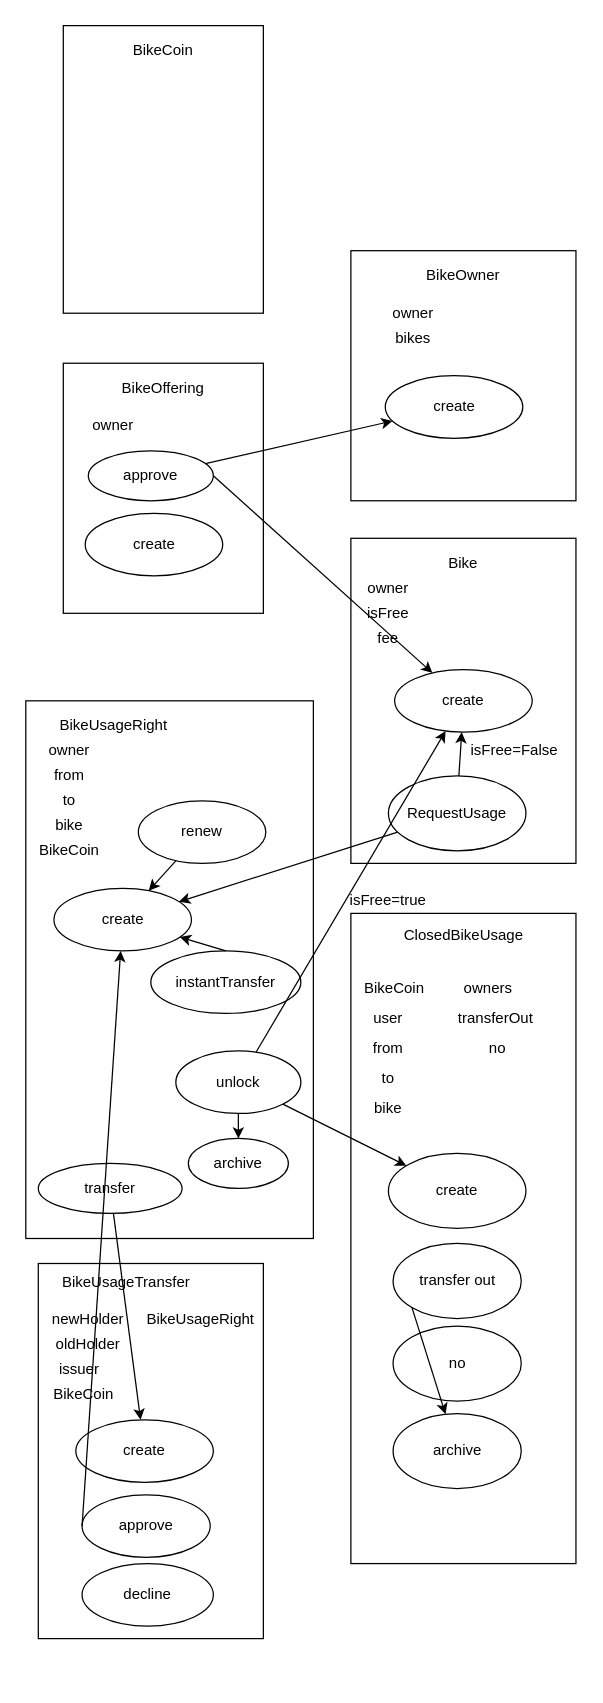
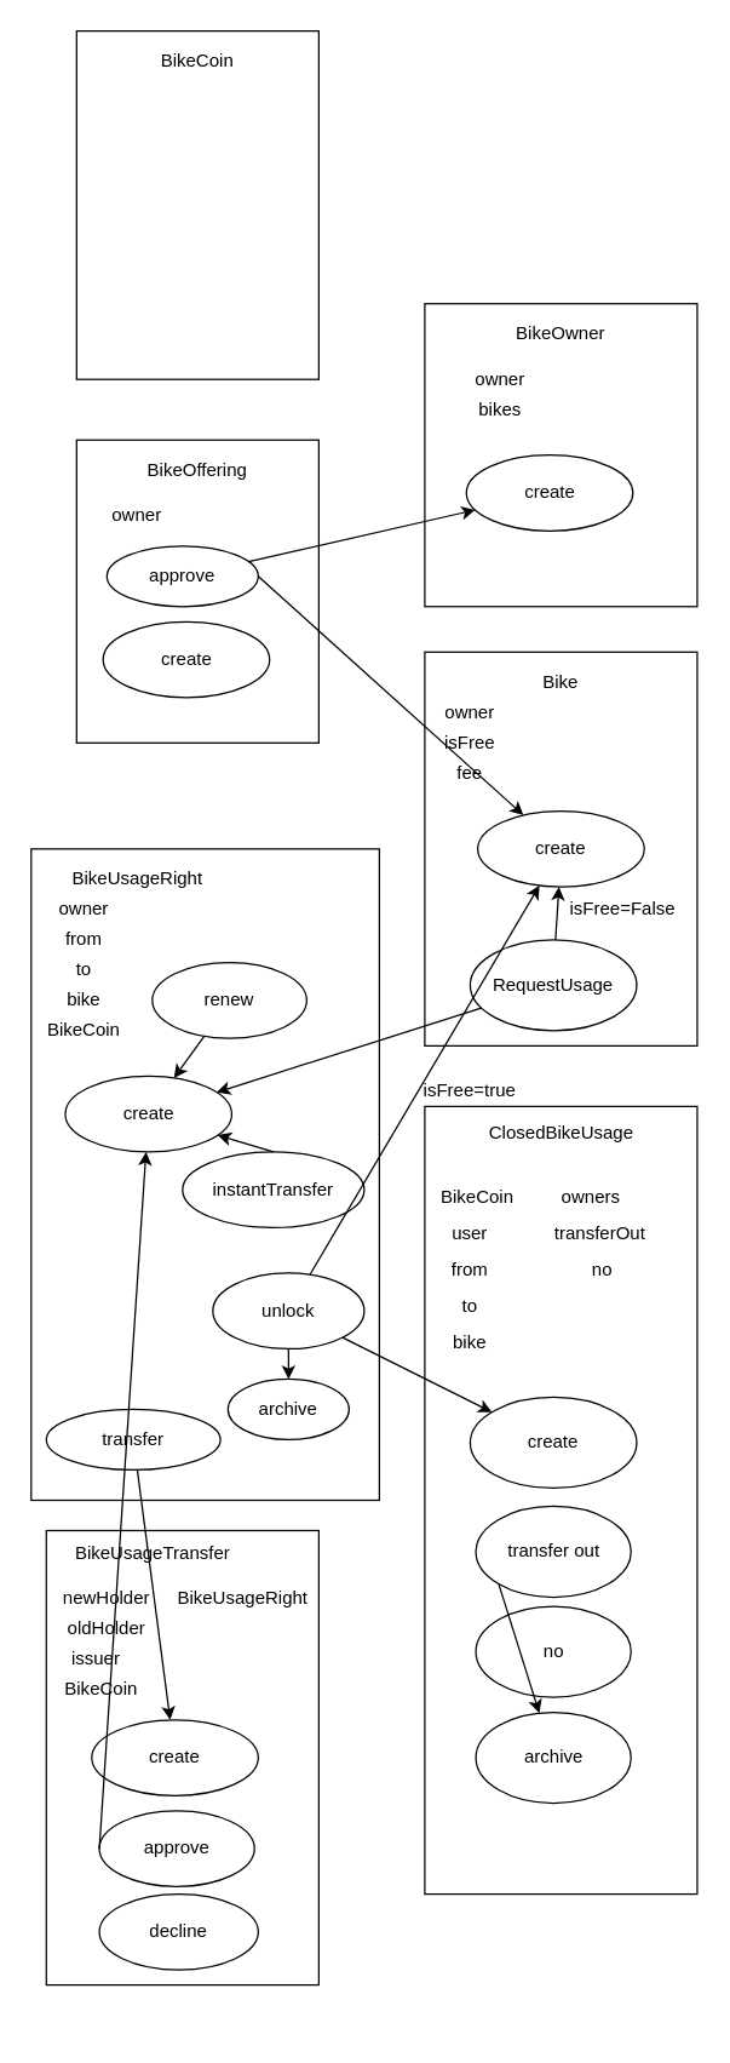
  <mxCell id="0" />
  <mxCell id="1" parent="0" />
  <mxCell id="2" value="" style="rounded=0;whiteSpace=wrap;html=1;" vertex="1" parent="1"><mxGeometry x="20" y="560" width="230" height="430" as="geometry" /></mxCell>
  <mxCell id="3" value="BikeUsageRight" style="text;html=1;strokeColor=none;fillColor=none;align=center;verticalAlign=middle;whiteSpace=wrap;rounded=0;" vertex="1" parent="1"><mxGeometry x="42.5" y="570" width="95" height="20" as="geometry" /></mxCell>
  <mxCell id="4" value="create" style="ellipse;whiteSpace=wrap;html=1;" vertex="1" parent="1"><mxGeometry x="42.5" y="710" width="110" height="50" as="geometry" /></mxCell>
  <mxCell id="5" value="owner" style="text;html=1;strokeColor=none;fillColor=none;align=center;verticalAlign=middle;whiteSpace=wrap;rounded=0;" vertex="1" parent="1"><mxGeometry x="35" y="590" width="40" height="20" as="geometry" /></mxCell>
  <mxCell id="6" value="transfer" style="ellipse;whiteSpace=wrap;html=1;" vertex="1" parent="1"><mxGeometry x="30" y="930" width="115" height="40" as="geometry" /></mxCell>
  <mxCell id="7" value="" style="group" vertex="1" connectable="0" parent="1"><mxGeometry x="50" y="290" width="160" height="200" as="geometry" /></mxCell>
  <mxCell id="8" value="" style="rounded=0;whiteSpace=wrap;html=1;" vertex="1" parent="7"><mxGeometry width="160" height="200" as="geometry" /></mxCell>
  <mxCell id="9" value="BikeOffering" style="text;html=1;strokeColor=none;fillColor=none;align=center;verticalAlign=middle;whiteSpace=wrap;rounded=0;" vertex="1" parent="7"><mxGeometry x="40" y="10" width="80" height="20" as="geometry" /></mxCell>
  <mxCell id="10" value="owner" style="text;html=1;strokeColor=none;fillColor=none;align=center;verticalAlign=middle;whiteSpace=wrap;rounded=0;" vertex="1" parent="7"><mxGeometry x="20" y="40" width="40" height="20" as="geometry" /></mxCell>
  <mxCell id="11" value="approve" style="ellipse;whiteSpace=wrap;html=1;" vertex="1" parent="7"><mxGeometry x="20" y="70" width="100" height="40" as="geometry" /></mxCell>
  <mxCell id="12" value="create" style="ellipse;whiteSpace=wrap;html=1;" vertex="1" parent="7"><mxGeometry x="17.5" y="120" width="110" height="50" as="geometry" /></mxCell>
  <mxCell id="13" value="" style="group" vertex="1" connectable="0" parent="1"><mxGeometry x="280" y="200" width="180" height="200" as="geometry" /></mxCell>
  <mxCell id="14" value="" style="rounded=0;whiteSpace=wrap;html=1;" vertex="1" parent="13"><mxGeometry width="180" height="200" as="geometry" /></mxCell>
  <mxCell id="15" value="BikeOwner" style="text;html=1;strokeColor=none;fillColor=none;align=center;verticalAlign=middle;whiteSpace=wrap;rounded=0;" vertex="1" parent="13"><mxGeometry x="60" y="10" width="60" height="20" as="geometry" /></mxCell>
  <mxCell id="16" value="owner" style="text;html=1;strokeColor=none;fillColor=none;align=center;verticalAlign=middle;whiteSpace=wrap;rounded=0;" vertex="1" parent="13"><mxGeometry x="30" y="40" width="40" height="20" as="geometry" /></mxCell>
  <mxCell id="17" value="bikes" style="text;html=1;strokeColor=none;fillColor=none;align=center;verticalAlign=middle;whiteSpace=wrap;rounded=0;" vertex="1" parent="13"><mxGeometry x="30" y="60" width="40" height="20" as="geometry" /></mxCell>
  <mxCell id="18" value="create" style="ellipse;whiteSpace=wrap;html=1;" vertex="1" parent="13"><mxGeometry x="27.5" y="100" width="110" height="50" as="geometry" /></mxCell>
  <mxCell id="19" value="" style="endArrow=classic;html=1;" edge="1" parent="1" source="11" target="18"><mxGeometry width="50" height="50" relative="1" as="geometry"><mxPoint x="160" y="610" as="sourcePoint" /><mxPoint x="210" y="560" as="targetPoint" /></mxGeometry></mxCell>
  <mxCell id="20" value="" style="rounded=0;whiteSpace=wrap;html=1;" vertex="1" parent="1"><mxGeometry x="280" y="430" width="180" height="260" as="geometry" /></mxCell>
  <mxCell id="21" value="Bike" style="text;html=1;strokeColor=none;fillColor=none;align=center;verticalAlign=middle;whiteSpace=wrap;rounded=0;" vertex="1" parent="1"><mxGeometry x="350" y="440" width="40" height="20" as="geometry" /></mxCell>
  <mxCell id="22" value="owner" style="text;html=1;strokeColor=none;fillColor=none;align=center;verticalAlign=middle;whiteSpace=wrap;rounded=0;" vertex="1" parent="1"><mxGeometry x="290" y="460" width="40" height="20" as="geometry" /></mxCell>
  <mxCell id="23" value="RequestUsage" style="ellipse;whiteSpace=wrap;html=1;" vertex="1" parent="1"><mxGeometry x="310" y="620" width="110" height="60" as="geometry" /></mxCell>
  <mxCell id="24" value="create" style="ellipse;whiteSpace=wrap;html=1;" vertex="1" parent="1"><mxGeometry x="315" y="535" width="110" height="50" as="geometry" /></mxCell>
  <mxCell id="25" value="" style="group" vertex="1" connectable="0" parent="1"><mxGeometry x="280" y="730" width="180" height="520" as="geometry" /></mxCell>
  <mxCell id="26" value="" style="rounded=0;whiteSpace=wrap;html=1;" vertex="1" parent="25"><mxGeometry width="180" height="520" as="geometry" /></mxCell>
  <mxCell id="27" value="ClosedBikeUsage" style="text;html=1;strokeColor=none;fillColor=none;align=center;verticalAlign=middle;whiteSpace=wrap;rounded=0;" vertex="1" parent="25"><mxGeometry x="37.5" y="6" width="105" height="24" as="geometry" /></mxCell>
  <mxCell id="28" value="transfer out" style="ellipse;whiteSpace=wrap;html=1;" vertex="1" parent="25"><mxGeometry x="33.75" y="264" width="102.5" height="60" as="geometry" /></mxCell>
  <mxCell id="29" value="create" style="ellipse;whiteSpace=wrap;html=1;" vertex="1" parent="25"><mxGeometry x="30" y="192" width="110" height="60" as="geometry" /></mxCell>
  <mxCell id="30" value="BikeCoin" style="text;html=1;strokeColor=none;fillColor=none;align=center;verticalAlign=middle;whiteSpace=wrap;rounded=0;" vertex="1" parent="25"><mxGeometry x="10" y="48" width="50" height="24" as="geometry" /></mxCell>
  <mxCell id="31" value="user" style="text;html=1;strokeColor=none;fillColor=none;align=center;verticalAlign=middle;whiteSpace=wrap;rounded=0;" vertex="1" parent="25"><mxGeometry x="10" y="72" width="40" height="24" as="geometry" /></mxCell>
  <mxCell id="32" value="from" style="text;html=1;strokeColor=none;fillColor=none;align=center;verticalAlign=middle;whiteSpace=wrap;rounded=0;" vertex="1" parent="25"><mxGeometry x="10" y="96" width="40" height="24" as="geometry" /></mxCell>
  <mxCell id="33" value="to" style="text;html=1;strokeColor=none;fillColor=none;align=center;verticalAlign=middle;whiteSpace=wrap;rounded=0;" vertex="1" parent="25"><mxGeometry x="10" y="120" width="40" height="24" as="geometry" /></mxCell>
  <mxCell id="34" value="bike" style="text;html=1;strokeColor=none;fillColor=none;align=center;verticalAlign=middle;whiteSpace=wrap;rounded=0;" vertex="1" parent="25"><mxGeometry x="10" y="144" width="40" height="24" as="geometry" /></mxCell>
  <mxCell id="35" value="owners" style="text;html=1;strokeColor=none;fillColor=none;align=center;verticalAlign=middle;whiteSpace=wrap;rounded=0;" vertex="1" parent="25"><mxGeometry x="90" y="48" width="40" height="24" as="geometry" /></mxCell>
  <mxCell id="36" value="transferOut" style="text;html=1;strokeColor=none;fillColor=none;align=center;verticalAlign=middle;whiteSpace=wrap;rounded=0;" vertex="1" parent="25"><mxGeometry x="96.25" y="72" width="40" height="24" as="geometry" /></mxCell>
  <mxCell id="37" value="no" style="text;html=1;strokeColor=none;fillColor=none;align=center;verticalAlign=middle;whiteSpace=wrap;rounded=0;" vertex="1" parent="25"><mxGeometry x="85" y="96" width="65" height="24" as="geometry" /></mxCell>
  <mxCell id="38" value="no" style="ellipse;whiteSpace=wrap;html=1;" vertex="1" parent="25"><mxGeometry x="33.75" y="330" width="102.5" height="60" as="geometry" /></mxCell>
  <mxCell id="39" value="archive" style="ellipse;whiteSpace=wrap;html=1;" vertex="1" parent="25"><mxGeometry x="33.75" y="400" width="102.5" height="60" as="geometry" /></mxCell>
  <mxCell id="40" value="" style="endArrow=classic;html=1;exitX=0;exitY=1;exitDx=0;exitDy=0;" edge="1" parent="25" source="28" target="39"><mxGeometry width="50" height="50" relative="1" as="geometry"><mxPoint x="-60" y="220" as="sourcePoint" /><mxPoint x="-10" y="170" as="targetPoint" /></mxGeometry></mxCell>
  <mxCell id="41" value="" style="endArrow=classic;html=1;" edge="1" parent="1" source="23" target="4"><mxGeometry width="50" height="50" relative="1" as="geometry"><mxPoint x="160" y="610" as="sourcePoint" /><mxPoint x="210" y="560" as="targetPoint" /></mxGeometry></mxCell>
  <mxCell id="42" value="" style="group" vertex="1" connectable="0" parent="1"><mxGeometry x="30" y="1010" width="200" height="330" as="geometry" /></mxCell>
  <mxCell id="43" value="" style="group" vertex="1" connectable="0" parent="42"><mxGeometry width="200" height="330" as="geometry" /></mxCell>
  <mxCell id="44" value="" style="rounded=0;whiteSpace=wrap;html=1;" vertex="1" parent="43"><mxGeometry width="180" height="300" as="geometry" /></mxCell>
  <mxCell id="45" value="BikeUsageTransfer" style="text;html=1;strokeColor=none;fillColor=none;align=center;verticalAlign=middle;whiteSpace=wrap;rounded=0;" vertex="1" parent="43"><mxGeometry x="17.5" y="5" width="105" height="20" as="geometry" /></mxCell>
  <mxCell id="46" value="approve" style="ellipse;whiteSpace=wrap;html=1;" vertex="1" parent="43"><mxGeometry x="35" y="185" width="102.5" height="50" as="geometry" /></mxCell>
  <mxCell id="47" value="newHolder" style="text;html=1;strokeColor=none;fillColor=none;align=center;verticalAlign=middle;whiteSpace=wrap;rounded=0;" vertex="1" parent="43"><mxGeometry x="20" y="35" width="40" height="20" as="geometry" /></mxCell>
  <mxCell id="48" value="oldHolder" style="text;html=1;strokeColor=none;fillColor=none;align=center;verticalAlign=middle;whiteSpace=wrap;rounded=0;" vertex="1" parent="43"><mxGeometry x="20" y="55" width="40" height="20" as="geometry" /></mxCell>
  <mxCell id="49" value="create" style="ellipse;whiteSpace=wrap;html=1;" vertex="1" parent="43"><mxGeometry x="30" y="125" width="110" height="50" as="geometry" /></mxCell>
  <mxCell id="50" value="issuer" style="text;html=1;strokeColor=none;fillColor=none;align=center;verticalAlign=middle;whiteSpace=wrap;rounded=0;" vertex="1" parent="43"><mxGeometry x="13" y="75" width="40" height="20" as="geometry" /></mxCell>
  <mxCell id="51" value="BikeCoin" style="text;html=1;strokeColor=none;fillColor=none;align=center;verticalAlign=middle;whiteSpace=wrap;rounded=0;" vertex="1" parent="43"><mxGeometry x="13" y="95" width="47" height="20" as="geometry" /></mxCell>
  <mxCell id="52" value="decline" style="ellipse;whiteSpace=wrap;html=1;" vertex="1" parent="43"><mxGeometry x="35" y="240" width="105" height="50" as="geometry" /></mxCell>
  <mxCell id="53" value="BikeUsageRight" style="text;html=1;strokeColor=none;fillColor=none;align=center;verticalAlign=middle;whiteSpace=wrap;rounded=0;" vertex="1" parent="43"><mxGeometry x="80" y="32.5" width="100" height="25" as="geometry" /></mxCell>
  <mxCell id="54" value="instantTransfer" style="ellipse;whiteSpace=wrap;html=1;" vertex="1" parent="1"><mxGeometry x="120" y="760" width="120" height="50" as="geometry" /></mxCell>
  <mxCell id="55" value="" style="endArrow=classic;html=1;" edge="1" parent="1" source="6" target="49"><mxGeometry width="50" height="50" relative="1" as="geometry"><mxPoint x="160" y="610" as="sourcePoint" /><mxPoint x="210" y="560" as="targetPoint" /></mxGeometry></mxCell>
  <mxCell id="56" value="" style="endArrow=classic;html=1;exitX=0;exitY=0.5;exitDx=0;exitDy=0;" edge="1" parent="1" source="46" target="4"><mxGeometry width="50" height="50" relative="1" as="geometry"><mxPoint x="160" y="710" as="sourcePoint" /><mxPoint x="210" y="660" as="targetPoint" /></mxGeometry></mxCell>
  <mxCell id="57" value="" style="endArrow=classic;html=1;exitX=0.5;exitY=0;exitDx=0;exitDy=0;" edge="1" parent="1" source="54" target="4"><mxGeometry width="50" height="50" relative="1" as="geometry"><mxPoint x="210" y="900" as="sourcePoint" /><mxPoint x="260" y="850" as="targetPoint" /></mxGeometry></mxCell>
- <mxCell id="58" value="renew" style="ellipse;whiteSpace=wrap;html=1;" vertex="1" parent="1"><mxGeometry x="110" y="640" width="102" height="50" as="geometry" /></mxCell>
+ <mxCell id="58" value="renew" style="ellipse;whiteSpace=wrap;html=1;" vertex="1" parent="1"><mxGeometry x="100" y="635" width="102" height="50" as="geometry" /></mxCell>
  <mxCell id="59" value="from" style="text;html=1;strokeColor=none;fillColor=none;align=center;verticalAlign=middle;whiteSpace=wrap;rounded=0;" vertex="1" parent="1"><mxGeometry x="35" y="610" width="40" height="20" as="geometry" /></mxCell>
  <mxCell id="60" value="to" style="text;html=1;strokeColor=none;fillColor=none;align=center;verticalAlign=middle;whiteSpace=wrap;rounded=0;" vertex="1" parent="1"><mxGeometry x="35" y="630" width="40" height="20" as="geometry" /></mxCell>
  <mxCell id="61" value="unlock" style="ellipse;whiteSpace=wrap;html=1;" vertex="1" parent="1"><mxGeometry x="140" y="840" width="100" height="50" as="geometry" /></mxCell>
  <mxCell id="62" value="" style="endArrow=classic;html=1;" edge="1" parent="1" source="61" target="29"><mxGeometry width="50" height="50" relative="1" as="geometry"><mxPoint x="210" y="900" as="sourcePoint" /><mxPoint x="260" y="850" as="targetPoint" /></mxGeometry></mxCell>
  <mxCell id="63" value="" style="endArrow=classic;html=1;exitX=1;exitY=0.5;exitDx=0;exitDy=0;" edge="1" parent="1" source="11" target="24"><mxGeometry width="50" height="50" relative="1" as="geometry"><mxPoint x="160" y="610" as="sourcePoint" /><mxPoint x="210" y="560" as="targetPoint" /></mxGeometry></mxCell>
  <mxCell id="64" value="isFree" style="text;html=1;strokeColor=none;fillColor=none;align=center;verticalAlign=middle;whiteSpace=wrap;rounded=0;" vertex="1" parent="1"><mxGeometry x="290" y="480" width="40" height="20" as="geometry" /></mxCell>
  <mxCell id="65" value="" style="endArrow=classic;html=1;" edge="1" parent="1" source="23" target="24"><mxGeometry width="50" height="50" relative="1" as="geometry"><mxPoint x="240" y="750" as="sourcePoint" /><mxPoint x="290" y="700" as="targetPoint" /></mxGeometry></mxCell>
  <mxCell id="66" value="isFree=False" style="text;html=1;strokeColor=none;fillColor=none;align=center;verticalAlign=middle;whiteSpace=wrap;rounded=0;" vertex="1" parent="1"><mxGeometry x="370" y="590" width="82" height="20" as="geometry" /></mxCell>
  <mxCell id="67" value="bike" style="text;html=1;strokeColor=none;fillColor=none;align=center;verticalAlign=middle;whiteSpace=wrap;rounded=0;" vertex="1" parent="1"><mxGeometry x="35" y="650" width="40" height="20" as="geometry" /></mxCell>
  <mxCell id="68" value="fee" style="text;html=1;strokeColor=none;fillColor=none;align=center;verticalAlign=middle;whiteSpace=wrap;rounded=0;" vertex="1" parent="1"><mxGeometry x="290" y="500" width="40" height="20" as="geometry" /></mxCell>
  <mxCell id="69" value="" style="endArrow=classic;html=1;" edge="1" parent="1" source="58" target="4"><mxGeometry width="50" height="50" relative="1" as="geometry"><mxPoint x="240" y="950" as="sourcePoint" /><mxPoint x="290" y="900" as="targetPoint" /></mxGeometry></mxCell>
  <mxCell id="70" value="archive" style="ellipse;whiteSpace=wrap;html=1;" vertex="1" parent="1"><mxGeometry x="150" y="910" width="80" height="40" as="geometry" /></mxCell>
  <mxCell id="71" value="" style="endArrow=classic;html=1;exitX=0.5;exitY=1;exitDx=0;exitDy=0;" edge="1" parent="1" source="61" target="70"><mxGeometry width="50" height="50" relative="1" as="geometry"><mxPoint x="240" y="950" as="sourcePoint" /><mxPoint x="290" y="900" as="targetPoint" /></mxGeometry></mxCell>
  <mxCell id="72" value="BikeCoin" style="text;html=1;strokeColor=none;fillColor=none;align=center;verticalAlign=middle;whiteSpace=wrap;rounded=0;" vertex="1" parent="1"><mxGeometry x="35" y="670" width="40" height="20" as="geometry" /></mxCell>
  <mxCell id="73" value="" style="endArrow=classic;html=1;" edge="1" parent="1" source="61" target="24"><mxGeometry width="50" height="50" relative="1" as="geometry"><mxPoint x="240" y="750" as="sourcePoint" /><mxPoint x="290" y="700" as="targetPoint" /></mxGeometry></mxCell>
  <mxCell id="74" value="isFree=true" style="text;html=1;strokeColor=none;fillColor=none;align=center;verticalAlign=middle;whiteSpace=wrap;rounded=0;" vertex="1" parent="1"><mxGeometry x="269" y="710" width="82" height="20" as="geometry" /></mxCell>
  <mxCell id="75" value="" style="group" vertex="1" connectable="0" parent="1"><mxGeometry x="50" width="160" height="230" as="geometry" y="20" /></mxCell>
  <mxCell id="76" value="" style="rounded=0;whiteSpace=wrap;html=1;" vertex="1" parent="75"><mxGeometry width="160" height="230" as="geometry" /></mxCell>
  <mxCell id="77" value="BikeCoin" style="text;html=1;strokeColor=none;fillColor=none;align=center;verticalAlign=middle;whiteSpace=wrap;rounded=0;" vertex="1" parent="75"><mxGeometry x="45" y="10" width="70" height="20" as="geometry" /></mxCell>
